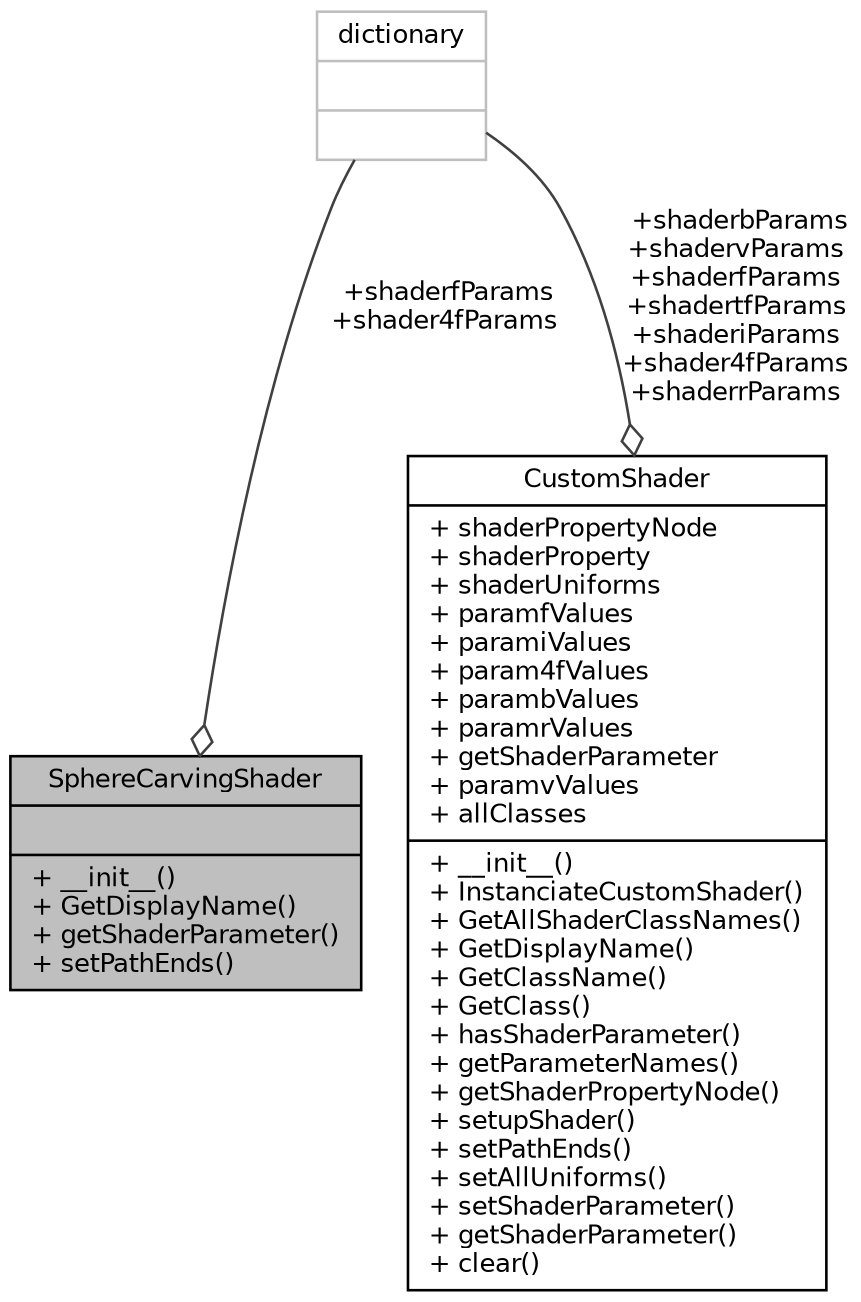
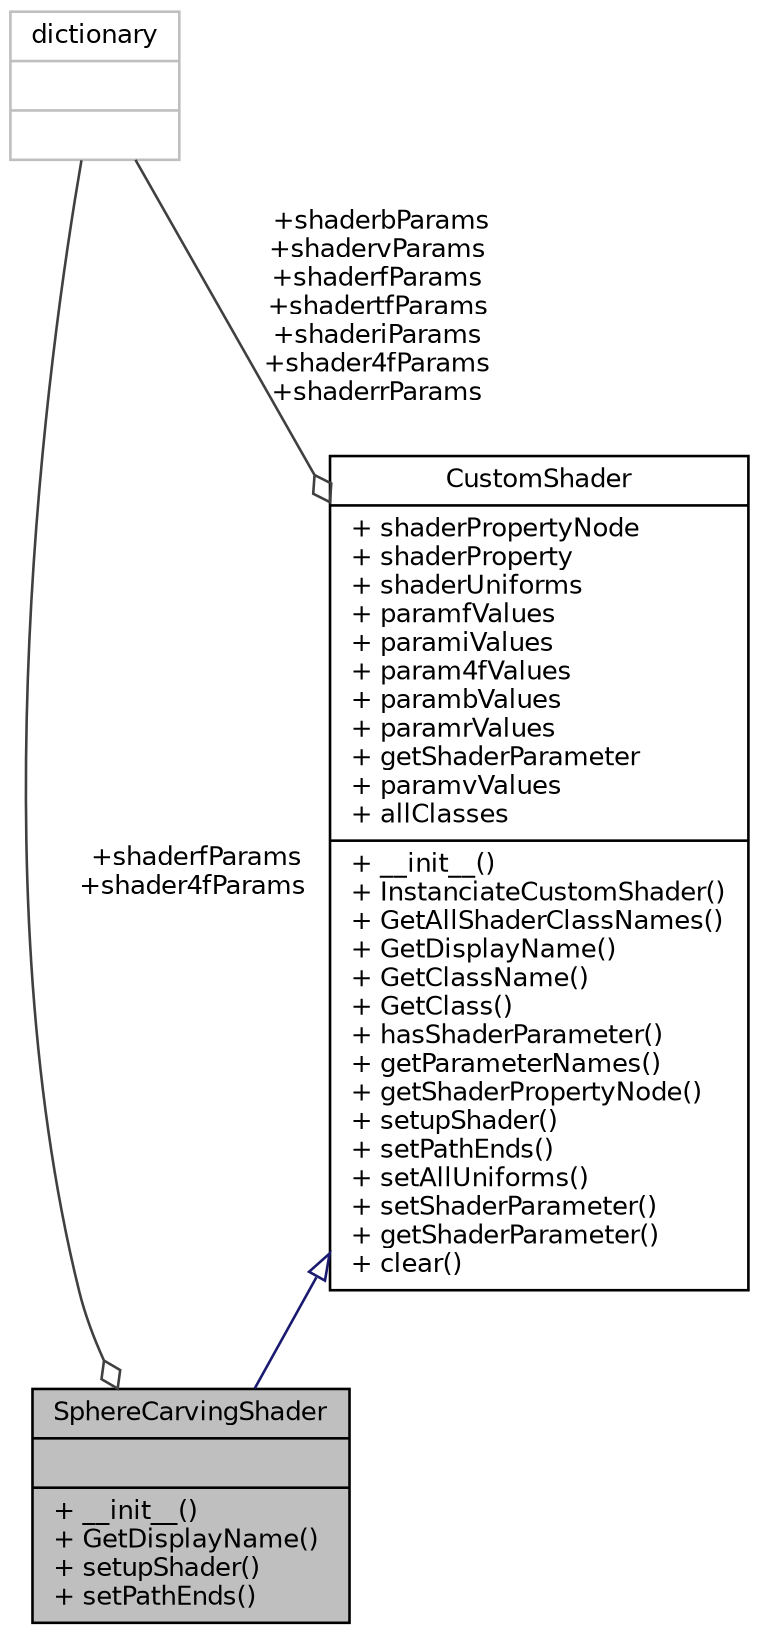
  digraph {
    node [color=black fontname=Helvetica fontsize=10 shape=record]
    edge [color=grey25 fontname=Helvetica fontsize=10 labelfontname=Helvetica labelfontsize=10 style=solid arrowhead=odiamond]
-   n1 [fillcolor=grey75 fontcolor=black height=0.2 label="{SphereCarvingShader\n||+ __init__()\l+ GetDisplayName()\l+ getShaderParameter()\l+ setPathEnds()\l}" style=filled width=0.4]
+   n1 [fillcolor=grey75 fontcolor=black height=0.2 label="{SphereCarvingShader\n||+ __init__()\l+ GetDisplayName()\l+ setupShader()\l+ setPathEnds()\l}" style=filled width=0.4]
    n2 [height=0.2 label="{CustomShader\n|+ shaderPropertyNode\l+ shaderProperty\l+ shaderUniforms\l+ paramfValues\l+ paramiValues\l+ param4fValues\l+ parambValues\l+ paramrValues\l+ getShaderParameter\l+ paramvValues\l+ allClasses\l|+ __init__()\l+ InstanciateCustomShader()\l+ GetAllShaderClassNames()\l+ GetDisplayName()\l+ GetClassName()\l+ GetClass()\l+ hasShaderParameter()\l+ getParameterNames()\l+ getShaderPropertyNode()\l+ setupShader()\l+ setPathEnds()\l+ setAllUniforms()\l+ setShaderParameter()\l+ getShaderParameter()\l+ clear()\l}" width=0.4]
    n3 [color=grey75 height=0.2 label="{dictionary\n||}" width=0.4]
+   n2 -> n1 [arrowtail=onormal color=midnightblue dir=back arrowhead=""]
    n3 -> n1 [label=" +shaderfParams\n+shader4fParams"]
    n3 -> n2 [label=" +shaderbParams\n+shadervParams\n+shaderfParams\n+shadertfParams\n+shaderiParams\n+shader4fParams\n+shaderrParams"]
  }
